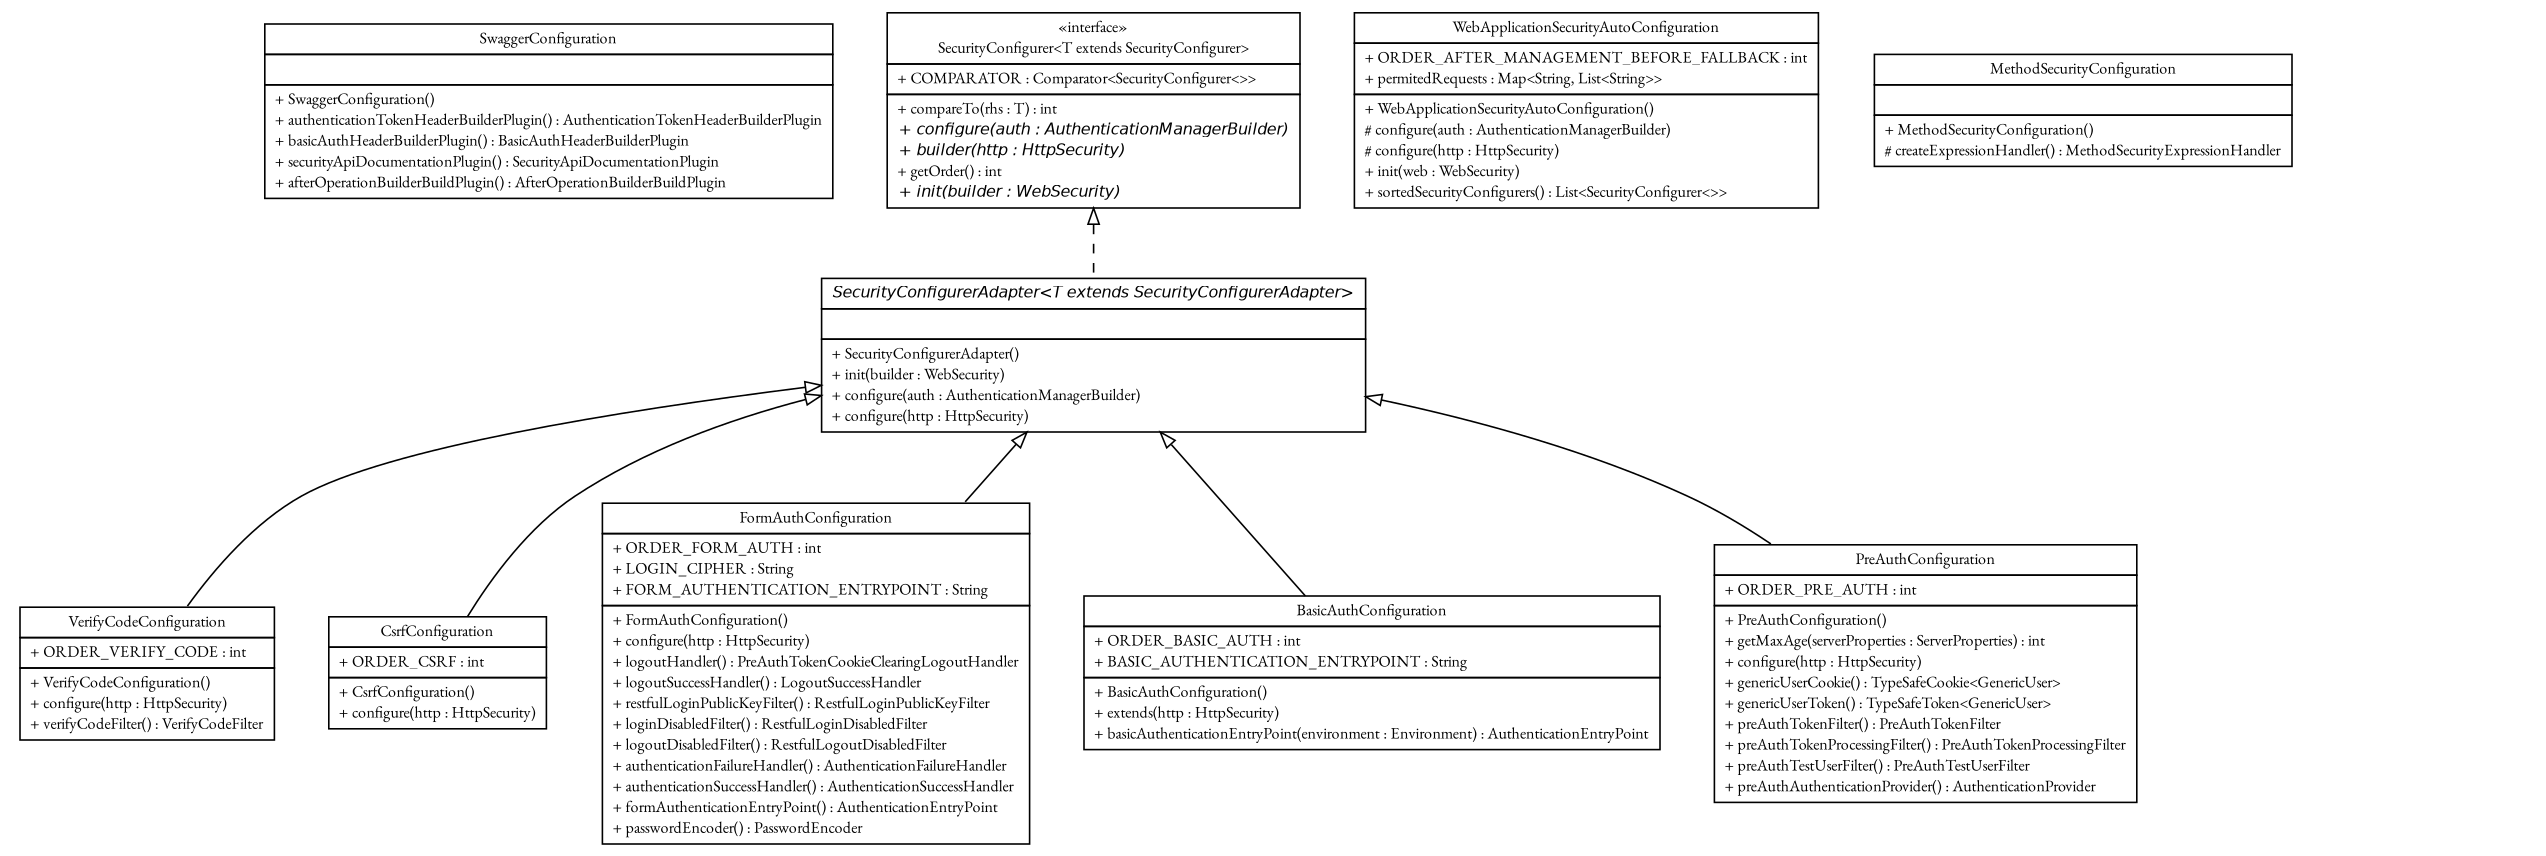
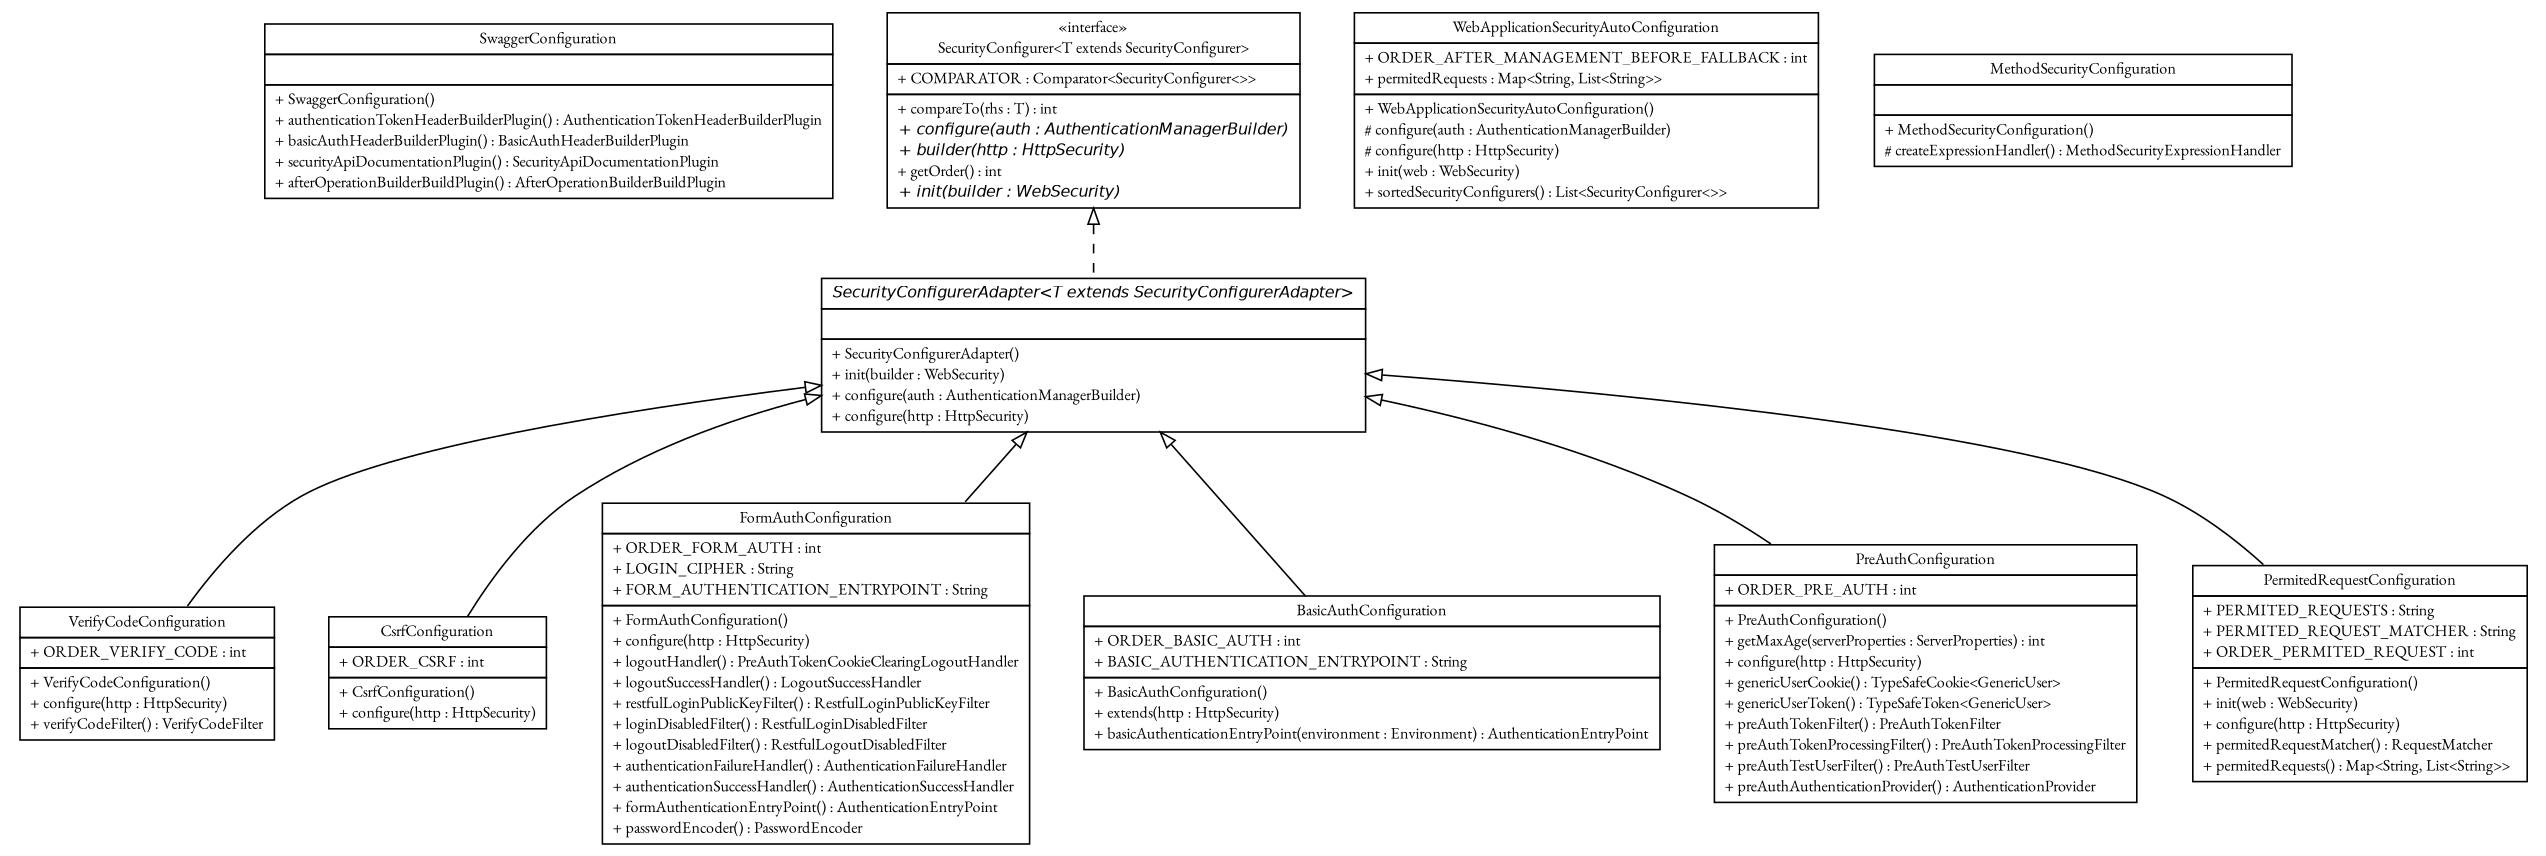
  digraph {
    fontname="EB Garamond"
    nodesep=0.25
    ranksep=0.5
    node [fontcolor=black fontname="EB Garamond" fontsize=10.0 shape=plaintext]
    edge [arrowtail=empty dir=back fontname="EB Garamond" fontsize=10 headport=p labelfontname=Helvetica labelfontsize=10 tailport=p]
    n1 [label=<<table title="cn.home1.oss.lib.security.starter.SwaggerConfiguration" border="0" cellborder="1" cellspacing="0" cellpadding="2" port="p" href="./SwaggerConfiguration.html"> 		<tr><td><table border="0" cellspacing="0" cellpadding="1"> <tr><td align="center" balign="center"> SwaggerConfiguration </td></tr> 		</table></td></tr> 		<tr><td><table border="0" cellspacing="0" cellpadding="1"> <tr><td align="left" balign="left">  </td></tr> 		</table></td></tr> 		<tr><td><table border="0" cellspacing="0" cellpadding="1"> <tr><td align="left" balign="left"> + SwaggerConfiguration() </td></tr> <tr><td align="left" balign="left"> + authenticationTokenHeaderBuilderPlugin() : AuthenticationTokenHeaderBuilderPlugin </td></tr> <tr><td align="left" balign="left"> + basicAuthHeaderBuilderPlugin() : BasicAuthHeaderBuilderPlugin </td></tr> <tr><td align="left" balign="left"> + securityApiDocumentationPlugin() : SecurityApiDocumentationPlugin </td></tr> <tr><td align="left" balign="left"> + afterOperationBuilderBuildPlugin() : AfterOperationBuilderBuildPlugin </td></tr> 		</table></td></tr> 		</table>>]
    n2 [label=<<table title="cn.home1.oss.lib.security.starter.VerifyCodeConfiguration" border="0" cellborder="1" cellspacing="0" cellpadding="2" port="p" href="./VerifyCodeConfiguration.html"> 		<tr><td><table border="0" cellspacing="0" cellpadding="1"> <tr><td align="center" balign="center"> VerifyCodeConfiguration </td></tr> 		</table></td></tr> 		<tr><td><table border="0" cellspacing="0" cellpadding="1"> <tr><td align="left" balign="left"> + ORDER_VERIFY_CODE : int </td></tr> 		</table></td></tr> 		<tr><td><table border="0" cellspacing="0" cellpadding="1"> <tr><td align="left" balign="left"> + VerifyCodeConfiguration() </td></tr> <tr><td align="left" balign="left"> + configure(http : HttpSecurity) </td></tr> <tr><td align="left" balign="left"> + verifyCodeFilter() : VerifyCodeFilter </td></tr> 		</table></td></tr> 		</table>>]
    n3 [label=<<table title="cn.home1.oss.lib.security.starter.CsrfConfiguration" border="0" cellborder="1" cellspacing="0" cellpadding="2" port="p" href="./CsrfConfiguration.html"> 		<tr><td><table border="0" cellspacing="0" cellpadding="1"> <tr><td align="center" balign="center"> CsrfConfiguration </td></tr> 		</table></td></tr> 		<tr><td><table border="0" cellspacing="0" cellpadding="1"> <tr><td align="left" balign="left"> + ORDER_CSRF : int </td></tr> 		</table></td></tr> 		<tr><td><table border="0" cellspacing="0" cellpadding="1"> <tr><td align="left" balign="left"> + CsrfConfiguration() </td></tr> <tr><td align="left" balign="left"> + configure(http : HttpSecurity) </td></tr> 		</table></td></tr> 		</table>>]
    n4 [label=<<table title="cn.home1.oss.lib.security.starter.FormAuthConfiguration" border="0" cellborder="1" cellspacing="0" cellpadding="2" port="p" href="./FormAuthConfiguration.html"> 		<tr><td><table border="0" cellspacing="0" cellpadding="1"> <tr><td align="center" balign="center"> FormAuthConfiguration </td></tr> 		</table></td></tr> 		<tr><td><table border="0" cellspacing="0" cellpadding="1"> <tr><td align="left" balign="left"> + ORDER_FORM_AUTH : int </td></tr> <tr><td align="left" balign="left"> + LOGIN_CIPHER : String </td></tr> <tr><td align="left" balign="left"> + FORM_AUTHENTICATION_ENTRYPOINT : String </td></tr> 		</table></td></tr> 		<tr><td><table border="0" cellspacing="0" cellpadding="1"> <tr><td align="left" balign="left"> + FormAuthConfiguration() </td></tr> <tr><td align="left" balign="left"> + configure(http : HttpSecurity) </td></tr> <tr><td align="left" balign="left"> + logoutHandler() : PreAuthTokenCookieClearingLogoutHandler </td></tr> <tr><td align="left" balign="left"> + logoutSuccessHandler() : LogoutSuccessHandler </td></tr> <tr><td align="left" balign="left"> + restfulLoginPublicKeyFilter() : RestfulLoginPublicKeyFilter </td></tr> <tr><td align="left" balign="left"> + loginDisabledFilter() : RestfulLoginDisabledFilter </td></tr> <tr><td align="left" balign="left"> + logoutDisabledFilter() : RestfulLogoutDisabledFilter </td></tr> <tr><td align="left" balign="left"> + authenticationFailureHandler() : AuthenticationFailureHandler </td></tr> <tr><td align="left" balign="left"> + authenticationSuccessHandler() : AuthenticationSuccessHandler </td></tr> <tr><td align="left" balign="left"> + formAuthenticationEntryPoint() : AuthenticationEntryPoint </td></tr> <tr><td align="left" balign="left"> + passwordEncoder() : PasswordEncoder </td></tr> 		</table></td></tr> 		</table>>]
    n5 [label=<<table title="cn.home1.oss.lib.security.starter.BasicAuthConfiguration" border="0" cellborder="1" cellspacing="0" cellpadding="2" port="p" href="./BasicAuthConfiguration.html"> 		<tr><td><table border="0" cellspacing="0" cellpadding="1"> <tr><td align="center" balign="center"> BasicAuthConfiguration </td></tr> 		</table></td></tr> 		<tr><td><table border="0" cellspacing="0" cellpadding="1"> <tr><td align="left" balign="left"> + ORDER_BASIC_AUTH : int </td></tr> <tr><td align="left" balign="left"> + BASIC_AUTHENTICATION_ENTRYPOINT : String </td></tr> 		</table></td></tr> 		<tr><td><table border="0" cellspacing="0" cellpadding="1"> <tr><td align="left" balign="left"> + BasicAuthConfiguration() </td></tr> <tr><td align="left" balign="left"> + extends(http : HttpSecurity) </td></tr> <tr><td align="left" balign="left"> + basicAuthenticationEntryPoint(environment : Environment) : AuthenticationEntryPoint </td></tr> 		</table></td></tr> 		</table>>]
    n6 [label=<<table title="cn.home1.oss.lib.security.starter.WebApplicationSecurityAutoConfiguration" border="0" cellborder="1" cellspacing="0" cellpadding="2" port="p" href="./WebApplicationSecurityAutoConfiguration.html"> 		<tr><td><table border="0" cellspacing="0" cellpadding="1"> <tr><td align="center" balign="center"> WebApplicationSecurityAutoConfiguration </td></tr> 		</table></td></tr> 		<tr><td><table border="0" cellspacing="0" cellpadding="1"> <tr><td align="left" balign="left"> + ORDER_AFTER_MANAGEMENT_BEFORE_FALLBACK : int </td></tr> <tr><td align="left" balign="left"> + permitedRequests : Map&lt;String, List&lt;String&gt;&gt; </td></tr> 		</table></td></tr> 		<tr><td><table border="0" cellspacing="0" cellpadding="1"> <tr><td align="left" balign="left"> + WebApplicationSecurityAutoConfiguration() </td></tr> <tr><td align="left" balign="left"> # configure(auth : AuthenticationManagerBuilder) </td></tr> <tr><td align="left" balign="left"> # configure(http : HttpSecurity) </td></tr> <tr><td align="left" balign="left"> + init(web : WebSecurity) </td></tr> <tr><td align="left" balign="left"> + sortedSecurityConfigurers() : List&lt;SecurityConfigurer&lt;&gt;&gt; </td></tr> 		</table></td></tr> 		</table>>]
    n7 [label=<<table title="cn.home1.oss.lib.security.starter.PreAuthConfiguration" border="0" cellborder="1" cellspacing="0" cellpadding="2" port="p" href="./PreAuthConfiguration.html"> 		<tr><td><table border="0" cellspacing="0" cellpadding="1"> <tr><td align="center" balign="center"> PreAuthConfiguration </td></tr> 		</table></td></tr> 		<tr><td><table border="0" cellspacing="0" cellpadding="1"> <tr><td align="left" balign="left"> + ORDER_PRE_AUTH : int </td></tr> 		</table></td></tr> 		<tr><td><table border="0" cellspacing="0" cellpadding="1"> <tr><td align="left" balign="left"> + PreAuthConfiguration() </td></tr> <tr><td align="left" balign="left"> + getMaxAge(serverProperties : ServerProperties) : int </td></tr> <tr><td align="left" balign="left"> + configure(http : HttpSecurity) </td></tr> <tr><td align="left" balign="left"> + genericUserCookie() : TypeSafeCookie&lt;GenericUser&gt; </td></tr> <tr><td align="left" balign="left"> + genericUserToken() : TypeSafeToken&lt;GenericUser&gt; </td></tr> <tr><td align="left" balign="left"> + preAuthTokenFilter() : PreAuthTokenFilter </td></tr> <tr><td align="left" balign="left"> + preAuthTokenProcessingFilter() : PreAuthTokenProcessingFilter </td></tr> <tr><td align="left" balign="left"> + preAuthTestUserFilter() : PreAuthTestUserFilter </td></tr> <tr><td align="left" balign="left"> + preAuthAuthenticationProvider() : AuthenticationProvider </td></tr> 		</table></td></tr> 		</table>>]
    n8 [label=<<table title="cn.home1.oss.lib.security.starter.SecurityConfigurer" border="0" cellborder="1" cellspacing="0" cellpadding="2" port="p" href="./SecurityConfigurer.html"> 		<tr><td><table border="0" cellspacing="0" cellpadding="1"> <tr><td align="center" balign="center"> &#171;interface&#187; </td></tr> <tr><td align="center" balign="center"> SecurityConfigurer&lt;T extends SecurityConfigurer&gt; </td></tr> 		</table></td></tr> 		<tr><td><table border="0" cellspacing="0" cellpadding="1"> <tr><td align="left" balign="left"> + COMPARATOR : Comparator&lt;SecurityConfigurer&lt;&gt;&gt; </td></tr> 		</table></td></tr> 		<tr><td><table border="0" cellspacing="0" cellpadding="1"> <tr><td align="left" balign="left"> + compareTo(rhs : T) : int </td></tr> <tr><td align="left" balign="left"><font face="Helvetica-Oblique" point-size="10.0"> + configure(auth : AuthenticationManagerBuilder) </font></td></tr> <tr><td align="left" balign="left"><font face="Helvetica-Oblique" point-size="10.0"> + builder(http : HttpSecurity) </font></td></tr> <tr><td align="left" balign="left"> + getOrder() : int </td></tr> <tr><td align="left" balign="left"><font face="Helvetica-Oblique" point-size="10.0"> + init(builder : WebSecurity) </font></td></tr> 		</table></td></tr> 		</table>>]
    n9 [label=<<table title="cn.home1.oss.lib.security.starter.SecurityConfigurerAdapter" border="0" cellborder="1" cellspacing="0" cellpadding="2" port="p" href="./SecurityConfigurerAdapter.html"> 		<tr><td><table border="0" cellspacing="0" cellpadding="1"> <tr><td align="center" balign="center"><font face="Helvetica-Oblique"> SecurityConfigurerAdapter&lt;T extends SecurityConfigurerAdapter&gt; </font></td></tr> 		</table></td></tr> 		<tr><td><table border="0" cellspacing="0" cellpadding="1"> <tr><td align="left" balign="left">  </td></tr> 		</table></td></tr> 		<tr><td><table border="0" cellspacing="0" cellpadding="1"> <tr><td align="left" balign="left"> + SecurityConfigurerAdapter() </td></tr> <tr><td align="left" balign="left"> + init(builder : WebSecurity) </td></tr> <tr><td align="left" balign="left"> + configure(auth : AuthenticationManagerBuilder) </td></tr> <tr><td align="left" balign="left"> + configure(http : HttpSecurity) </td></tr> 		</table></td></tr> 		</table>>]
+   n10 [label=<<table title="cn.home1.oss.lib.security.starter.PermitedRequestConfiguration" border="0" cellborder="1" cellspacing="0" cellpadding="2" port="p" href="./PermitedRequestConfiguration.html"> 		<tr><td><table border="0" cellspacing="0" cellpadding="1"> <tr><td align="center" balign="center"> PermitedRequestConfiguration </td></tr> 		</table></td></tr> 		<tr><td><table border="0" cellspacing="0" cellpadding="1"> <tr><td align="left" balign="left"> + PERMITED_REQUESTS : String </td></tr> <tr><td align="left" balign="left"> + PERMITED_REQUEST_MATCHER : String </td></tr> <tr><td align="left" balign="left"> + ORDER_PERMITED_REQUEST : int </td></tr> 		</table></td></tr> 		<tr><td><table border="0" cellspacing="0" cellpadding="1"> <tr><td align="left" balign="left"> + PermitedRequestConfiguration() </td></tr> <tr><td align="left" balign="left"> + init(web : WebSecurity) </td></tr> <tr><td align="left" balign="left"> + configure(http : HttpSecurity) </td></tr> <tr><td align="left" balign="left"> + permitedRequestMatcher() : RequestMatcher </td></tr> <tr><td align="left" balign="left"> + permitedRequests() : Map&lt;String, List&lt;String&gt;&gt; </td></tr> 		</table></td></tr> 		</table>>]
    n11 [label=<<table title="cn.home1.oss.lib.security.starter.MethodSecurityConfiguration" border="0" cellborder="1" cellspacing="0" cellpadding="2" port="p" href="./MethodSecurityConfiguration.html"> 		<tr><td><table border="0" cellspacing="0" cellpadding="1"> <tr><td align="center" balign="center"> MethodSecurityConfiguration </td></tr> 		</table></td></tr> 		<tr><td><table border="0" cellspacing="0" cellpadding="1"> <tr><td align="left" balign="left">  </td></tr> 		</table></td></tr> 		<tr><td><table border="0" cellspacing="0" cellpadding="1"> <tr><td align="left" balign="left"> + MethodSecurityConfiguration() </td></tr> <tr><td align="left" balign="left"> # createExpressionHandler() : MethodSecurityExpressionHandler </td></tr> 		</table></td></tr> 		</table>>]
    n8 -> n9 [style=dashed]
    n9 -> n2
    n9 -> n3
    n9 -> n4
    n9 -> n5
    n9 -> n7
+   n9 -> n10
  }
